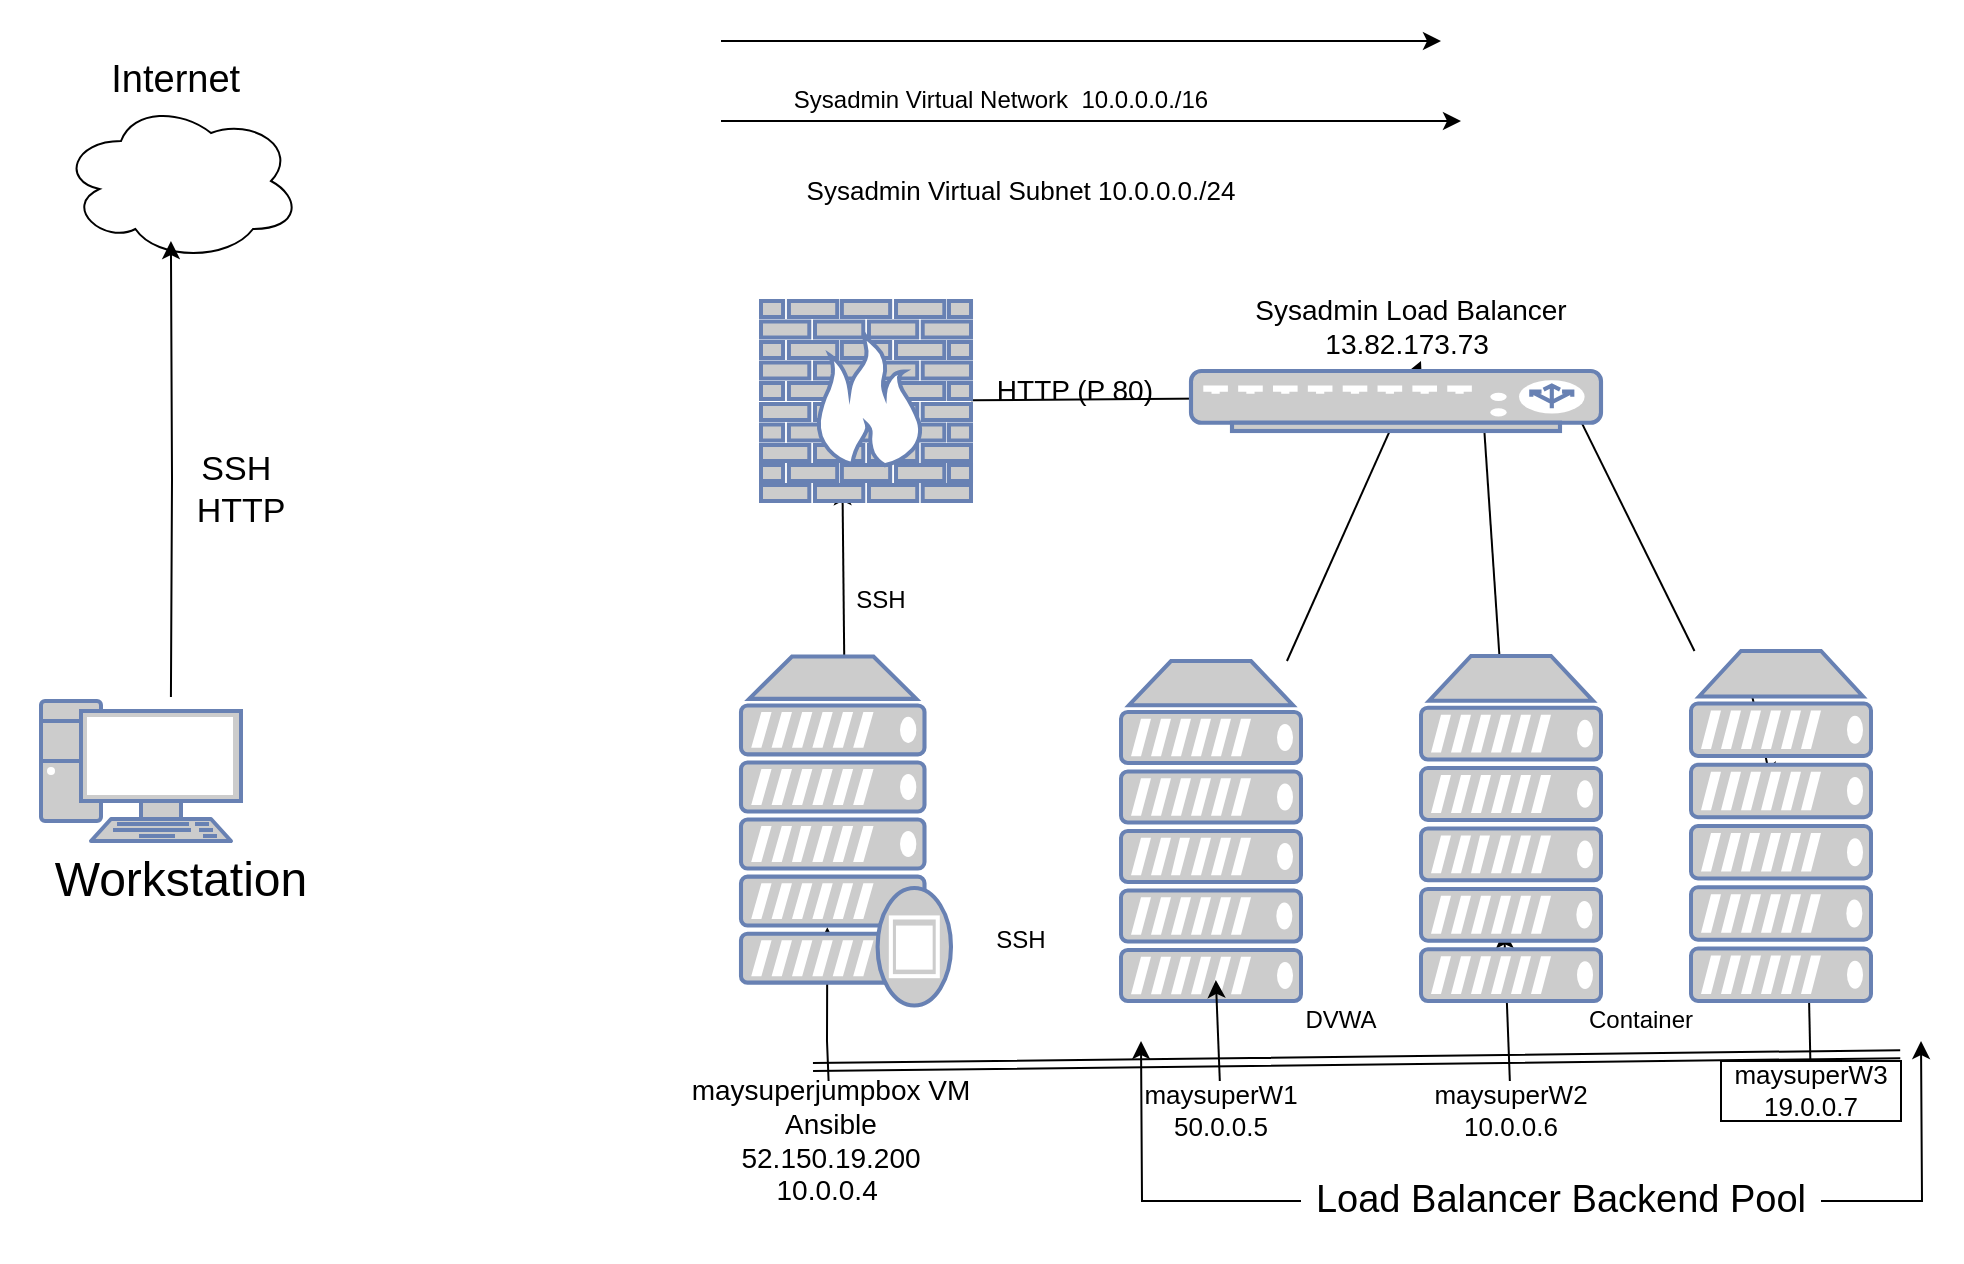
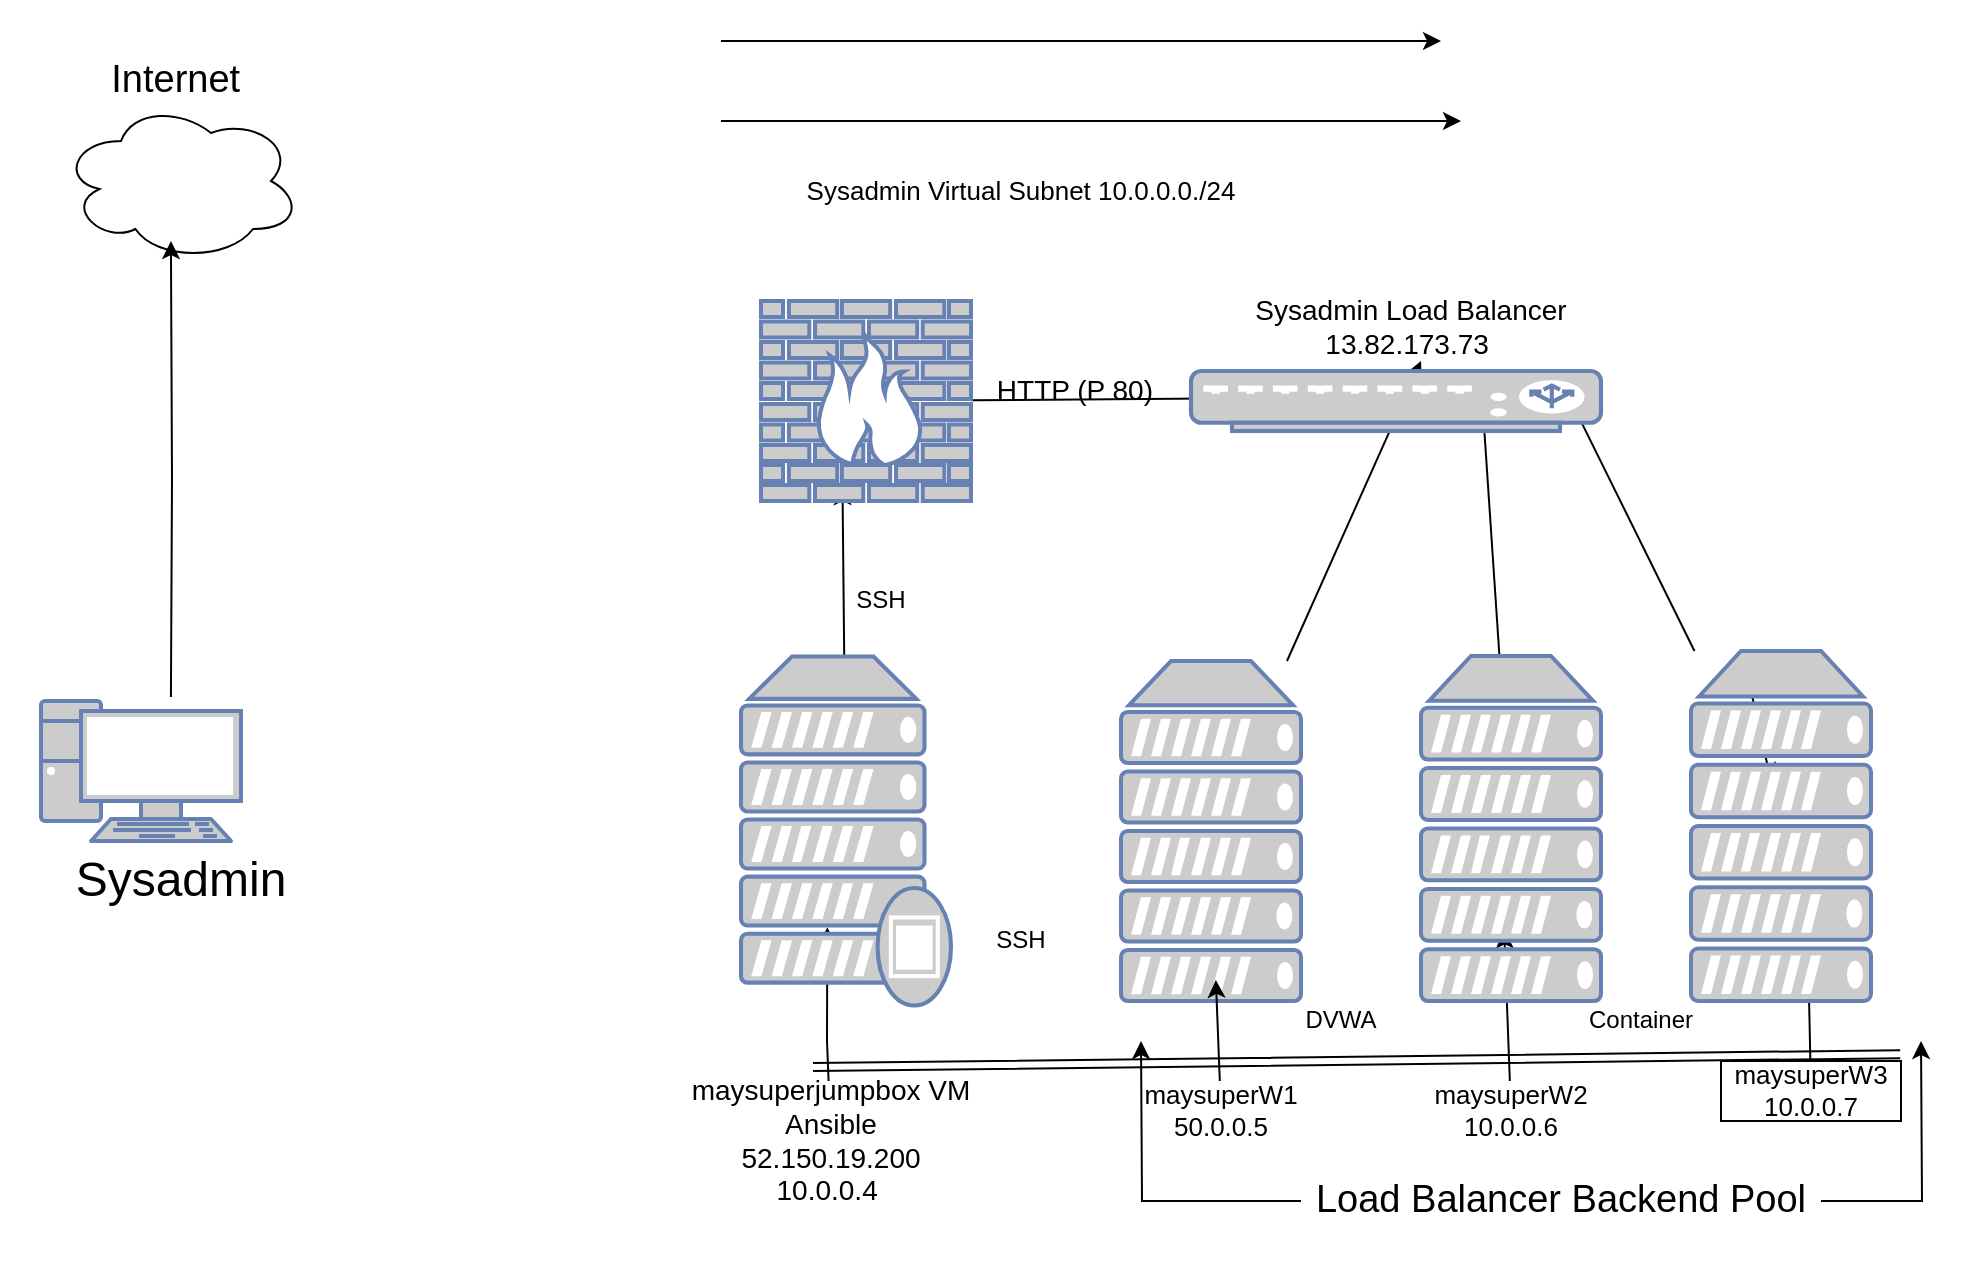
  <mxCell id="0" />
  <mxCell id="1" parent="0" />
  <mxCell id="2" value="" style="ellipse;shape=cloud;whiteSpace=wrap;html=1;" vertex="1" parent="1"><mxGeometry x="30" y="50" width="120" height="80" as="geometry" /></mxCell>
  <mxCell id="3" style="edgeStyle=orthogonalEdgeStyle;rounded=0;orthogonalLoop=1;jettySize=auto;html=1;entryX=0.458;entryY=0.875;entryDx=0;entryDy=0;entryPerimeter=0;" edge="1" parent="1" target="2"><mxGeometry relative="1" as="geometry"><mxPoint x="84.96" y="348" as="sourcePoint" /></mxGeometry></mxCell>
  <mxCell id="4" value="&lt;font style=&quot;font-size: 19px&quot;&gt;Internet&amp;nbsp;&lt;/font&gt;" style="text;html=1;align=center;verticalAlign=middle;resizable=0;points=[];autosize=1;" vertex="1" parent="1"><mxGeometry x="45" y="30" width="90" height="20" as="geometry" /></mxCell>
- <mxCell id="5" value="&lt;span style=&quot;font-size: 17px&quot;&gt;SSH&amp;nbsp;&lt;br&gt;HTTP&lt;br&gt;&lt;/span&gt;" style="text;html=1;align=center;verticalAlign=middle;resizable=0;points=[];autosize=1;" vertex="1" parent="1"><mxGeometry x="90" y="230" width="60" height="30" as="geometry" /></mxCell>
  <mxCell id="6" style="edgeStyle=none;rounded=0;orthogonalLoop=1;jettySize=auto;html=1;entryX=0.411;entryY=0.776;entryDx=0;entryDy=0;entryPerimeter=0;" edge="1" parent="1" source="8" target="13"><mxGeometry relative="1" as="geometry"><Array as="points"><mxPoint x="413" y="520" /></Array></mxGeometry></mxCell>
  <mxCell id="7" style="edgeStyle=none;shape=link;rounded=0;orthogonalLoop=1;jettySize=auto;html=1;entryX=0.542;entryY=-0.068;entryDx=0;entryDy=0;entryPerimeter=0;exitX=0.44;exitY=-0.116;exitDx=0;exitDy=0;exitPerimeter=0;" edge="1" parent="1" source="8"><mxGeometry relative="1" as="geometry"><mxPoint x="949.62" y="526.6" as="targetPoint" /></mxGeometry></mxCell>
  <mxCell id="8" value="&lt;font style=&quot;font-size: 14px&quot;&gt;maysuperjumpbox VM&lt;br&gt;Ansible&lt;br&gt;52.150.19.200&lt;br&gt;10.0.0.4&amp;nbsp;&lt;/font&gt;" style="text;html=1;align=center;verticalAlign=middle;resizable=0;points=[];autosize=1;" vertex="1" parent="1"><mxGeometry x="340" y="540" width="150" height="60" as="geometry" /></mxCell>
  <mxCell id="9" style="edgeStyle=none;rounded=0;orthogonalLoop=1;jettySize=auto;html=1;entryX=0.462;entryY=0.795;entryDx=0;entryDy=0;entryPerimeter=0;" edge="1" parent="1" source="10" target="24"><mxGeometry relative="1" as="geometry" /></mxCell>
  <mxCell id="10" value="&lt;font style=&quot;font-size: 13px&quot;&gt;maysuperW2&lt;br&gt;10.0.0.6&lt;br&gt;&lt;/font&gt;" style="text;html=1;align=center;verticalAlign=middle;resizable=0;points=[];autosize=1;" vertex="1" parent="1"><mxGeometry x="710" y="540" width="90" height="30" as="geometry" /></mxCell>
  <mxCell id="11" value="&lt;span style=&quot;font-size: 14px&quot;&gt;Sysadmin Load Balancer&lt;br&gt;13.82.173.73&amp;nbsp;&lt;/span&gt;" style="text;html=1;align=center;verticalAlign=middle;resizable=0;points=[];autosize=1;" vertex="1" parent="1"><mxGeometry x="620" y="147.5" width="170" height="30" as="geometry" /></mxCell>
  <mxCell id="12" style="edgeStyle=none;rounded=0;orthogonalLoop=1;jettySize=auto;html=1;entryX=0.388;entryY=0.931;entryDx=0;entryDy=0;entryPerimeter=0;" edge="1" parent="1" source="13" target="15"><mxGeometry relative="1" as="geometry" /></mxCell>
  <mxCell id="13" value="" style="fontColor=#0066CC;verticalAlign=top;verticalLabelPosition=bottom;labelPosition=center;align=center;html=1;outlineConnect=0;fillColor=#CCCCCC;strokeColor=#6881B3;gradientColor=none;gradientDirection=north;strokeWidth=2;shape=mxgraph.networks.proxy_server;" vertex="1" parent="1"><mxGeometry x="370" y="327.75" width="105" height="174.5" as="geometry" /></mxCell>
  <mxCell id="14" style="edgeStyle=none;rounded=0;orthogonalLoop=1;jettySize=auto;html=1;" edge="1" parent="1" source="15"><mxGeometry relative="1" as="geometry"><mxPoint x="780" y="197.5" as="targetPoint" /></mxGeometry></mxCell>
  <mxCell id="15" value="" style="fontColor=#0066CC;verticalAlign=top;verticalLabelPosition=bottom;labelPosition=center;align=center;html=1;outlineConnect=0;fillColor=#CCCCCC;strokeColor=#6881B3;gradientColor=none;gradientDirection=north;strokeWidth=2;shape=mxgraph.networks.firewall;" vertex="1" parent="1"><mxGeometry x="380" y="150" width="105" height="100" as="geometry" /></mxCell>
  <mxCell id="16" style="edgeStyle=none;rounded=0;orthogonalLoop=1;jettySize=auto;html=1;" edge="1" parent="1" source="28"><mxGeometry relative="1" as="geometry"><mxPoint x="885" y="390" as="targetPoint" /></mxGeometry></mxCell>
  <mxCell id="17" style="edgeStyle=none;rounded=0;orthogonalLoop=1;jettySize=auto;html=1;entryX=0.651;entryY=0.876;entryDx=0;entryDy=0;entryPerimeter=0;" edge="1" parent="1" source="18" target="28"><mxGeometry relative="1" as="geometry" /></mxCell>
- <mxCell id="18" value="&lt;font style=&quot;font-size: 13px&quot;&gt;maysuperW3&lt;br&gt;19.0.0.7&lt;br&gt;&lt;/font&gt;" style="text;html=1;align=center;verticalAlign=middle;resizable=0;points=[];autosize=1;strokeColor=#000000;" vertex="1" parent="1"><mxGeometry x="860" y="530" width="90" height="30" as="geometry" /></mxCell>
+ <mxCell id="18" value="&lt;font style=&quot;font-size: 13px&quot;&gt;maysuperW3&lt;br&gt;10.0.0.7&lt;br&gt;&lt;/font&gt;" style="text;html=1;align=center;verticalAlign=middle;resizable=0;points=[];autosize=1;strokeColor=#000000;" vertex="1" parent="1"><mxGeometry x="860" y="530" width="90" height="30" as="geometry" /></mxCell>
  <mxCell id="19" value="&lt;span style=&quot;font-size: 14px&quot;&gt;&amp;nbsp;HTTP (P 80)&lt;/span&gt;" style="text;html=1;align=center;verticalAlign=middle;resizable=0;points=[];autosize=1;" vertex="1" parent="1"><mxGeometry x="485" y="185" width="100" height="20" as="geometry" /></mxCell>
  <mxCell id="20" value="" style="fontColor=#0066CC;verticalAlign=top;verticalLabelPosition=bottom;labelPosition=center;align=center;html=1;outlineConnect=0;fillColor=#CCCCCC;strokeColor=#6881B3;gradientColor=none;gradientDirection=north;strokeWidth=2;shape=mxgraph.networks.pc;" vertex="1" parent="1"><mxGeometry x="20" y="350" width="100" height="70" as="geometry" /></mxCell>
  <mxCell id="21" value="SSH" style="text;html=1;align=center;verticalAlign=middle;resizable=0;points=[];autosize=1;" vertex="1" parent="1"><mxGeometry x="420" y="290" width="40" height="20" as="geometry" /></mxCell>
  <mxCell id="22" value="SSH" style="text;html=1;align=center;verticalAlign=middle;resizable=0;points=[];autosize=1;" vertex="1" parent="1"><mxGeometry x="490" y="460" width="40" height="20" as="geometry" /></mxCell>
  <mxCell id="23" style="edgeStyle=none;rounded=0;orthogonalLoop=1;jettySize=auto;html=1;" edge="1" parent="1" source="24"><mxGeometry relative="1" as="geometry"><mxPoint x="740" y="190" as="targetPoint" /></mxGeometry></mxCell>
  <mxCell id="24" value="" style="fontColor=#0066CC;verticalAlign=top;verticalLabelPosition=bottom;labelPosition=center;align=center;html=1;outlineConnect=0;fillColor=#CCCCCC;strokeColor=#6881B3;gradientColor=none;gradientDirection=north;strokeWidth=2;shape=mxgraph.networks.server;" vertex="1" parent="1"><mxGeometry x="710" y="327.5" width="90" height="172.5" as="geometry" /></mxCell>
  <mxCell id="25" style="edgeStyle=none;rounded=0;orthogonalLoop=1;jettySize=auto;html=1;" edge="1" parent="1" source="26"><mxGeometry relative="1" as="geometry"><mxPoint x="710" y="180" as="targetPoint" /></mxGeometry></mxCell>
  <mxCell id="26" value="" style="fontColor=#0066CC;verticalAlign=top;verticalLabelPosition=bottom;labelPosition=center;align=center;html=1;outlineConnect=0;fillColor=#CCCCCC;strokeColor=#6881B3;gradientColor=none;gradientDirection=north;strokeWidth=2;shape=mxgraph.networks.server;" vertex="1" parent="1"><mxGeometry x="560" y="330" width="90" height="170" as="geometry" /></mxCell>
  <mxCell id="27" style="edgeStyle=none;rounded=0;orthogonalLoop=1;jettySize=auto;html=1;" edge="1" parent="1" source="28"><mxGeometry relative="1" as="geometry"><mxPoint x="780" y="190" as="targetPoint" /></mxGeometry></mxCell>
  <mxCell id="28" value="" style="fontColor=#0066CC;verticalAlign=top;verticalLabelPosition=bottom;labelPosition=center;align=center;html=1;outlineConnect=0;fillColor=#CCCCCC;strokeColor=#6881B3;gradientColor=none;gradientDirection=north;strokeWidth=2;shape=mxgraph.networks.server;" vertex="1" parent="1"><mxGeometry x="845" y="325" width="90" height="175" as="geometry" /></mxCell>
  <mxCell id="29" value="" style="fontColor=#0066CC;verticalAlign=top;verticalLabelPosition=bottom;labelPosition=center;align=center;html=1;outlineConnect=0;fillColor=#CCCCCC;strokeColor=#6881B3;gradientColor=none;gradientDirection=north;strokeWidth=2;shape=mxgraph.networks.load_balancer;" vertex="1" parent="1"><mxGeometry x="595" y="185" width="205" height="30" as="geometry" /></mxCell>
- <mxCell id="30" value="&lt;span style=&quot;font-size: 24px&quot;&gt;Workstation&lt;/span&gt;" style="text;html=1;align=center;verticalAlign=middle;resizable=0;points=[];autosize=1;" vertex="1" parent="1"><mxGeometry x="20" y="430" width="140" height="20" as="geometry" /></mxCell>
+ <mxCell id="30" value="&lt;span style=&quot;font-size: 24px&quot;&gt;Sysadmin&lt;/span&gt;" style="text;html=1;align=center;verticalAlign=middle;resizable=0;points=[];autosize=1;" vertex="1" parent="1"><mxGeometry x="20" y="430" width="140" height="20" as="geometry" /></mxCell>
  <mxCell id="31" style="edgeStyle=orthogonalEdgeStyle;rounded=0;orthogonalLoop=1;jettySize=auto;html=1;" edge="1" parent="1" source="33"><mxGeometry relative="1" as="geometry"><mxPoint x="570" y="520" as="targetPoint" /></mxGeometry></mxCell>
  <mxCell id="32" style="edgeStyle=orthogonalEdgeStyle;rounded=0;orthogonalLoop=1;jettySize=auto;html=1;" edge="1" parent="1" source="33"><mxGeometry relative="1" as="geometry"><mxPoint x="960" y="520" as="targetPoint" /></mxGeometry></mxCell>
  <mxCell id="33" value="&lt;span style=&quot;font-size: 19px&quot;&gt;Load Balancer Backend Pool&lt;/span&gt;" style="text;html=1;align=center;verticalAlign=middle;resizable=0;points=[];autosize=1;" vertex="1" parent="1"><mxGeometry x="650" y="590" width="260" height="20" as="geometry" /></mxCell>
  <mxCell id="34" style="edgeStyle=none;rounded=0;orthogonalLoop=1;jettySize=auto;html=1;" edge="1" parent="1"><mxGeometry relative="1" as="geometry"><mxPoint x="720" y="20" as="targetPoint" /><mxPoint x="360" y="20" as="sourcePoint" /></mxGeometry></mxCell>
  <mxCell id="35" style="edgeStyle=none;rounded=0;orthogonalLoop=1;jettySize=auto;html=1;" edge="1" parent="1"><mxGeometry relative="1" as="geometry"><mxPoint x="730" y="60" as="targetPoint" /><mxPoint x="360" y="60" as="sourcePoint" /></mxGeometry></mxCell>
- <mxCell id="36" value="Sysadmin Virtual Network&amp;nbsp; 10.0.0.0./16" style="text;html=1;align=center;verticalAlign=middle;resizable=0;points=[];autosize=1;" vertex="1" parent="1"><mxGeometry x="390" y="40" width="220" height="20" as="geometry" /></mxCell>
  <mxCell id="37" style="edgeStyle=none;rounded=0;orthogonalLoop=1;jettySize=auto;html=1;entryX=0.527;entryY=0.938;entryDx=0;entryDy=0;entryPerimeter=0;" edge="1" parent="1" source="38" target="26"><mxGeometry relative="1" as="geometry" /></mxCell>
  <mxCell id="38" value="&lt;font style=&quot;font-size: 13px&quot;&gt;maysuperW1&lt;br&gt;50.0.0.5&lt;br&gt;&lt;/font&gt;" style="text;html=1;align=center;verticalAlign=middle;resizable=0;points=[];autosize=1;" vertex="1" parent="1"><mxGeometry x="565" y="540" width="90" height="30" as="geometry" /></mxCell>
  <mxCell id="39" value="&lt;font style=&quot;font-size: 13px&quot;&gt;Sysadmin Virtual Subnet 10.0.0.0./24&lt;/font&gt;" style="text;html=1;align=center;verticalAlign=middle;resizable=0;points=[];autosize=1;" vertex="1" parent="1"><mxGeometry x="395" y="85" width="230" height="20" as="geometry" /></mxCell>
  <mxCell id="40" style="edgeStyle=none;rounded=0;orthogonalLoop=1;jettySize=auto;html=1;exitX=0.5;exitY=1;exitDx=0;exitDy=0;exitPerimeter=0;" edge="1" parent="1" source="26" target="26"><mxGeometry relative="1" as="geometry" /></mxCell>
  <mxCell id="41" value="DVWA" style="text;html=1;align=center;verticalAlign=middle;resizable=0;points=[];autosize=1;" vertex="1" parent="1"><mxGeometry x="645" y="500" width="50" height="20" as="geometry" /></mxCell>
  <mxCell id="42" value="Container" style="text;html=1;align=center;verticalAlign=middle;resizable=0;points=[];autosize=1;" vertex="1" parent="1"><mxGeometry x="785" y="500" width="70" height="20" as="geometry" /></mxCell>
